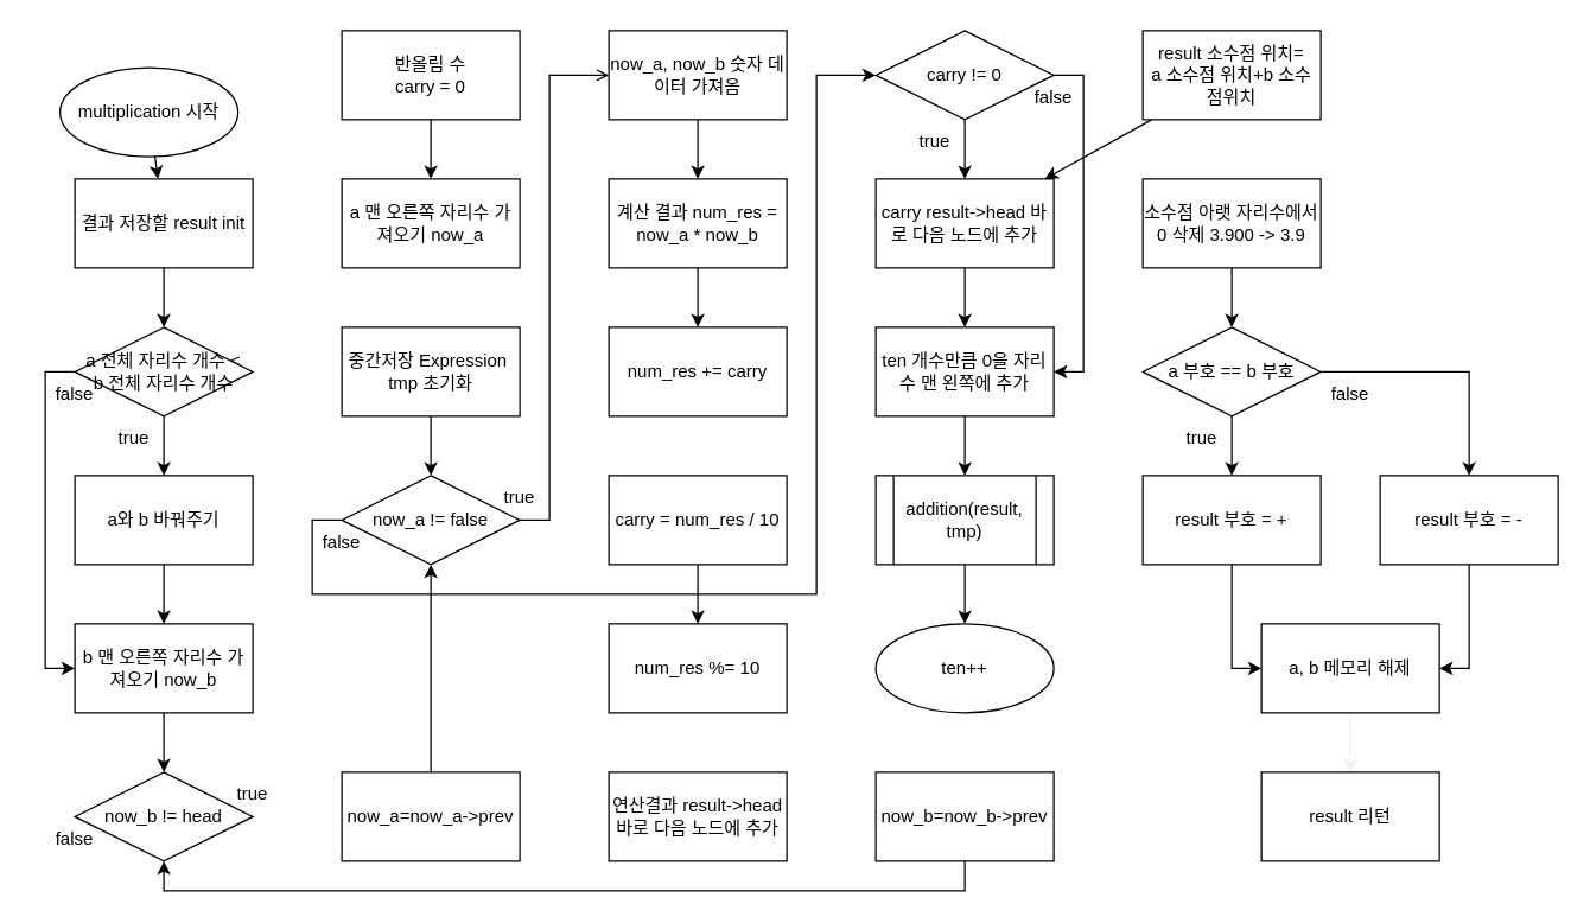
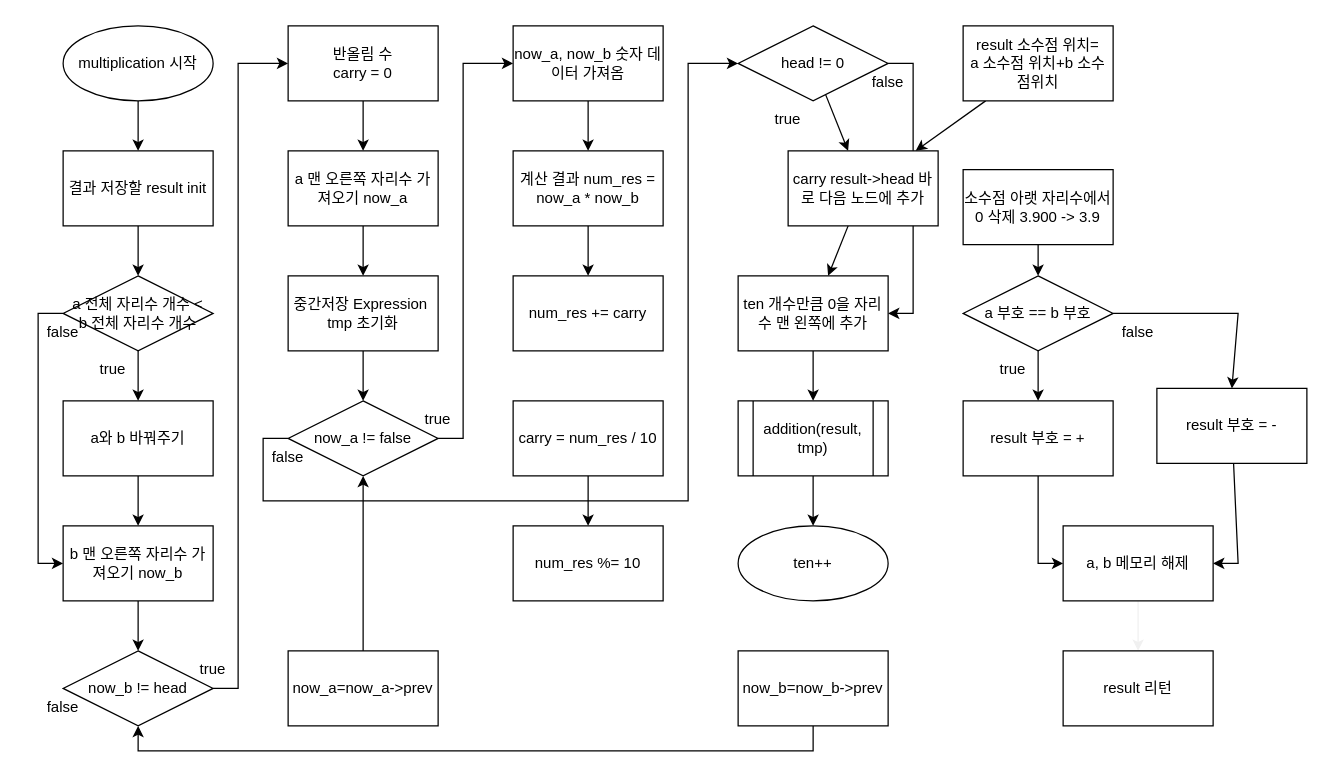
  <mxCell id="0" />
  <mxCell id="1" parent="0" />
  <mxCell id="2" value="" style="edgeStyle=none;html=1;" edge="1" parent="1" source="3" target="5"><mxGeometry relative="1" as="geometry" /></mxCell>
- <mxCell id="3" value="multiplication 시작" style="ellipse;whiteSpace=wrap;html=1;" vertex="1" parent="1"><mxGeometry x="40" y="45" width="120" height="60" as="geometry" /></mxCell>
+ <mxCell id="3" value="multiplication 시작" style="ellipse;whiteSpace=wrap;html=1;" vertex="1" parent="1"><mxGeometry x="50" y="20" width="120" height="60" as="geometry" /></mxCell>
  <mxCell id="4" value="" style="edgeStyle=none;html=1;" edge="1" parent="1" source="5" target="8"><mxGeometry relative="1" as="geometry" /></mxCell>
  <mxCell id="5" value="결과 저장할 result init" style="rounded=0;whiteSpace=wrap;html=1;" vertex="1" parent="1"><mxGeometry x="50" y="120" width="120" height="60" as="geometry" /></mxCell>
  <mxCell id="6" value="" style="edgeStyle=none;html=1;" edge="1" parent="1" source="8" target="10"><mxGeometry relative="1" as="geometry" /></mxCell>
  <mxCell id="7" style="edgeStyle=none;html=1;exitX=0;exitY=0.5;exitDx=0;exitDy=0;entryX=0;entryY=0.5;entryDx=0;entryDy=0;rounded=0;" edge="1" parent="1" source="8" target="13"><mxGeometry relative="1" as="geometry"><Array as="points"><mxPoint x="30" y="250" /><mxPoint x="30" y="450" /></Array></mxGeometry></mxCell>
  <mxCell id="8" value="a 전체 자리수 개수 &amp;lt;&lt;br&gt;b 전체 자리수 개수" style="rhombus;whiteSpace=wrap;html=1;" vertex="1" parent="1"><mxGeometry x="50" y="220" width="120" height="60" as="geometry" /></mxCell>
  <mxCell id="9" value="" style="edgeStyle=none;html=1;" edge="1" parent="1" source="10" target="13"><mxGeometry relative="1" as="geometry" /></mxCell>
  <mxCell id="10" value="a와 b 바꿔주기" style="rounded=0;whiteSpace=wrap;html=1;" vertex="1" parent="1"><mxGeometry x="50" y="320" width="120" height="60" as="geometry" /></mxCell>
  <mxCell id="11" value="true" style="text;html=1;strokeColor=none;fillColor=none;align=center;verticalAlign=middle;whiteSpace=wrap;rounded=0;" vertex="1" parent="1"><mxGeometry x="60" y="280" width="60" height="30" as="geometry" /></mxCell>
  <mxCell id="12" value="" style="edgeStyle=none;rounded=0;html=1;" edge="1" parent="1" source="13" target="16"><mxGeometry relative="1" as="geometry" /></mxCell>
  <mxCell id="13" value="b 맨 오른쪽 자리수 가져오기 now_b" style="rounded=0;whiteSpace=wrap;html=1;" vertex="1" parent="1"><mxGeometry x="50" y="420" width="120" height="60" as="geometry" /></mxCell>
  <mxCell id="14" value="false" style="text;html=1;strokeColor=none;fillColor=none;align=center;verticalAlign=middle;whiteSpace=wrap;rounded=0;" vertex="1" parent="1"><mxGeometry x="20" y="250" width="60" height="30" as="geometry" /></mxCell>
+ <mxCell id="15" style="edgeStyle=none;rounded=0;html=1;entryX=0;entryY=0.5;entryDx=0;entryDy=0;" edge="1" parent="1" source="16" target="18"><mxGeometry relative="1" as="geometry"><Array as="points"><mxPoint x="190" y="550" /><mxPoint x="190" y="50" /></Array></mxGeometry></mxCell>
  <mxCell id="16" value="now_b != head" style="rhombus;whiteSpace=wrap;html=1;" vertex="1" parent="1"><mxGeometry x="50" y="520" width="120" height="60" as="geometry" /></mxCell>
  <mxCell id="17" value="" style="edgeStyle=none;rounded=0;html=1;" edge="1" parent="1" source="18" target="21"><mxGeometry relative="1" as="geometry" /></mxCell>
  <mxCell id="18" value="반올림 수&lt;br&gt;carry = 0" style="rounded=0;whiteSpace=wrap;html=1;" vertex="1" parent="1"><mxGeometry x="230" y="20" width="120" height="60" as="geometry" /></mxCell>
  <mxCell id="19" value="true" style="text;html=1;strokeColor=none;fillColor=none;align=center;verticalAlign=middle;whiteSpace=wrap;rounded=0;" vertex="1" parent="1"><mxGeometry x="140" y="520" width="60" height="30" as="geometry" /></mxCell>
+ <mxCell id="20" value="" style="edgeStyle=none;rounded=0;html=1;" edge="1" parent="1" source="21" target="23"><mxGeometry relative="1" as="geometry" /></mxCell>
  <mxCell id="21" value="a 맨 오른쪽 자리수 가져오기 now_a" style="rounded=0;whiteSpace=wrap;html=1;" vertex="1" parent="1"><mxGeometry x="230" y="120" width="120" height="60" as="geometry" /></mxCell>
  <mxCell id="22" value="" style="edgeStyle=none;rounded=0;html=1;" edge="1" parent="1" source="23" target="26"><mxGeometry relative="1" as="geometry" /></mxCell>
  <mxCell id="23" value="중간저장 Expression&amp;nbsp; tmp 초기화" style="rounded=0;whiteSpace=wrap;html=1;" vertex="1" parent="1"><mxGeometry x="230" y="220" width="120" height="60" as="geometry" /></mxCell>
- <mxCell id="24" style="edgeStyle=none;rounded=0;html=1;entryX=0;entryY=0.5;entryDx=0;entryDy=0;endArrow=open;" edge="1" parent="1" source="26" target="28"><mxGeometry relative="1" as="geometry"><Array as="points"><mxPoint x="370" y="350" /><mxPoint x="370" y="50" /><mxPoint x="380" y="50" /></Array></mxGeometry></mxCell>
+ <mxCell id="24" style="edgeStyle=none;rounded=0;html=1;entryX=0;entryY=0.5;entryDx=0;entryDy=0;" edge="1" parent="1" source="26" target="28"><mxGeometry relative="1" as="geometry"><Array as="points"><mxPoint x="370" y="350" /><mxPoint x="370" y="50" /><mxPoint x="380" y="50" /></Array></mxGeometry></mxCell>
  <mxCell id="25" style="edgeStyle=none;rounded=0;html=1;exitX=0;exitY=0.5;exitDx=0;exitDy=0;entryX=0;entryY=0.5;entryDx=0;entryDy=0;" edge="1" parent="1" source="26" target="41"><mxGeometry relative="1" as="geometry"><Array as="points"><mxPoint x="210" y="350" /><mxPoint x="210" y="400" /><mxPoint x="550" y="400" /><mxPoint x="550" y="50" /></Array></mxGeometry></mxCell>
  <mxCell id="26" value="now_a != false" style="rhombus;whiteSpace=wrap;html=1;" vertex="1" parent="1"><mxGeometry x="230" y="320" width="120" height="60" as="geometry" /></mxCell>
  <mxCell id="27" value="" style="edgeStyle=none;rounded=0;html=1;" edge="1" parent="1" source="28" target="31"><mxGeometry relative="1" as="geometry" /></mxCell>
  <mxCell id="28" value="now_a, now_b 숫자 데이터 가져옴" style="rounded=0;whiteSpace=wrap;html=1;" vertex="1" parent="1"><mxGeometry x="410" y="20" width="120" height="60" as="geometry" /></mxCell>
  <mxCell id="29" value="true" style="text;html=1;strokeColor=none;fillColor=none;align=center;verticalAlign=middle;whiteSpace=wrap;rounded=0;" vertex="1" parent="1"><mxGeometry x="320" y="320" width="60" height="30" as="geometry" /></mxCell>
  <mxCell id="30" value="" style="edgeStyle=none;rounded=0;html=1;" edge="1" parent="1" source="31" target="32"><mxGeometry relative="1" as="geometry" /></mxCell>
  <mxCell id="31" value="계산 결과 num_res =&lt;br&gt;now_a * now_b" style="rounded=0;whiteSpace=wrap;html=1;" vertex="1" parent="1"><mxGeometry x="410" y="120" width="120" height="60" as="geometry" /></mxCell>
  <mxCell id="32" value="num_res += carry" style="rounded=0;whiteSpace=wrap;html=1;" vertex="1" parent="1"><mxGeometry x="410" y="220" width="120" height="60" as="geometry" /></mxCell>
  <mxCell id="33" value="" style="edgeStyle=none;rounded=0;html=1;" edge="1" parent="1" source="34" target="35"><mxGeometry relative="1" as="geometry" /></mxCell>
  <mxCell id="34" value="carry = num_res / 10" style="rounded=0;whiteSpace=wrap;html=1;" vertex="1" parent="1"><mxGeometry x="410" y="320" width="120" height="60" as="geometry" /></mxCell>
  <mxCell id="35" value="num_res %= 10" style="rounded=0;whiteSpace=wrap;html=1;" vertex="1" parent="1"><mxGeometry x="410" y="420" width="120" height="60" as="geometry" /></mxCell>
- <mxCell id="36" value="연산결과 result-&amp;gt;head 바로 다음 노드에 추가" style="rounded=0;whiteSpace=wrap;html=1;" vertex="1" parent="1"><mxGeometry x="410" y="520" width="120" height="60" as="geometry" /></mxCell>
  <mxCell id="37" style="edgeStyle=none;rounded=0;html=1;entryX=0.5;entryY=1;entryDx=0;entryDy=0;" edge="1" parent="1" source="38" target="26"><mxGeometry relative="1" as="geometry" /></mxCell>
  <mxCell id="38" value="now_a=now_a-&amp;gt;prev" style="rounded=0;whiteSpace=wrap;html=1;" vertex="1" parent="1"><mxGeometry x="230" y="520" width="120" height="60" as="geometry" /></mxCell>
  <mxCell id="39" value="" style="edgeStyle=none;rounded=0;html=1;" edge="1" parent="1" source="41" target="44"><mxGeometry relative="1" as="geometry" /></mxCell>
  <mxCell id="40" style="edgeStyle=none;rounded=0;html=1;exitX=1;exitY=0.5;exitDx=0;exitDy=0;entryX=1;entryY=0.5;entryDx=0;entryDy=0;" edge="1" parent="1" source="41" target="46"><mxGeometry relative="1" as="geometry"><Array as="points"><mxPoint x="730" y="50" /><mxPoint x="730" y="250" /></Array></mxGeometry></mxCell>
- <mxCell id="41" value="carry != 0" style="rhombus;whiteSpace=wrap;html=1;" vertex="1" parent="1"><mxGeometry x="590" y="20" width="120" height="60" as="geometry" /></mxCell>
+ <mxCell id="41" value="head != 0" style="rhombus;whiteSpace=wrap;html=1;" vertex="1" parent="1"><mxGeometry x="590" y="20" width="120" height="60" as="geometry" /></mxCell>
  <mxCell id="42" value="false" style="text;html=1;strokeColor=none;fillColor=none;align=center;verticalAlign=middle;whiteSpace=wrap;rounded=0;" vertex="1" parent="1"><mxGeometry x="200" y="350" width="60" height="30" as="geometry" /></mxCell>
  <mxCell id="43" value="" style="edgeStyle=none;rounded=0;html=1;" edge="1" parent="1" source="44" target="46"><mxGeometry relative="1" as="geometry" /></mxCell>
- <mxCell id="44" value="carry result-&amp;gt;head 바로 다음 노드에 추가" style="rounded=0;whiteSpace=wrap;html=1;" vertex="1" parent="1"><mxGeometry x="590" y="120" width="120" height="60" as="geometry" /></mxCell>
+ <mxCell id="44" value="carry result-&amp;gt;head 바로 다음 노드에 추가" style="rounded=0;whiteSpace=wrap;html=1;" vertex="1" parent="1"><mxGeometry x="630" y="120" width="120" height="60" as="geometry" /></mxCell>
  <mxCell id="45" value="" style="edgeStyle=none;rounded=0;html=1;" edge="1" parent="1" source="46" target="50"><mxGeometry relative="1" as="geometry" /></mxCell>
  <mxCell id="46" value="ten 개수만큼 0을 자리수 맨 왼쪽에 추가" style="rounded=0;whiteSpace=wrap;html=1;" vertex="1" parent="1"><mxGeometry x="590" y="220" width="120" height="60" as="geometry" /></mxCell>
  <mxCell id="47" value="true" style="text;html=1;strokeColor=none;fillColor=none;align=center;verticalAlign=middle;whiteSpace=wrap;rounded=0;" vertex="1" parent="1"><mxGeometry x="600" y="80" width="60" height="30" as="geometry" /></mxCell>
  <mxCell id="48" value="false" style="text;html=1;strokeColor=none;fillColor=none;align=center;verticalAlign=middle;whiteSpace=wrap;rounded=0;" vertex="1" parent="1"><mxGeometry x="680" y="50" width="60" height="30" as="geometry" /></mxCell>
  <mxCell id="49" value="" style="edgeStyle=none;rounded=0;html=1;" edge="1" parent="1" source="50" target="51"><mxGeometry relative="1" as="geometry" /></mxCell>
  <mxCell id="50" value="addition(result, tmp)" style="shape=process;whiteSpace=wrap;html=1;backgroundOutline=1;" vertex="1" parent="1"><mxGeometry x="590" y="320" width="120" height="60" as="geometry" /></mxCell>
  <mxCell id="51" value="ten++" style="ellipse;whiteSpace=wrap;html=1;" vertex="1" parent="1"><mxGeometry x="590" y="420" width="120" height="60" as="geometry" /></mxCell>
  <mxCell id="52" style="edgeStyle=none;rounded=0;html=1;entryX=0.5;entryY=1;entryDx=0;entryDy=0;" edge="1" parent="1" source="53" target="16"><mxGeometry relative="1" as="geometry"><Array as="points"><mxPoint x="650" y="600" /><mxPoint x="110" y="600" /></Array></mxGeometry></mxCell>
  <mxCell id="53" value="now_b=now_b-&amp;gt;prev" style="rounded=0;whiteSpace=wrap;html=1;" vertex="1" parent="1"><mxGeometry x="590" y="520" width="120" height="60" as="geometry" /></mxCell>
  <mxCell id="54" value="" style="edgeStyle=none;rounded=0;html=1;" edge="1" parent="1" source="55" target="44"><mxGeometry relative="1" as="geometry" /></mxCell>
  <mxCell id="55" value="result 소수점 위치=&lt;br&gt;a 소수점 위치+b 소수점위치" style="rounded=0;whiteSpace=wrap;html=1;" vertex="1" parent="1"><mxGeometry x="770" y="20" width="120" height="60" as="geometry" /></mxCell>
  <mxCell id="56" value="" style="edgeStyle=none;rounded=0;html=1;" edge="1" parent="1" source="57" target="61"><mxGeometry relative="1" as="geometry" /></mxCell>
- <mxCell id="57" value="소수점 아랫 자리수에서 0 삭제 3.900 -&amp;gt; 3.9" style="rounded=0;whiteSpace=wrap;html=1;" vertex="1" parent="1"><mxGeometry x="770" y="120" width="120" height="60" as="geometry" /></mxCell>
+ <mxCell id="57" value="소수점 아랫 자리수에서 0 삭제 3.900 -&amp;gt; 3.9" style="rounded=0;whiteSpace=wrap;html=1;" vertex="1" parent="1"><mxGeometry x="770" y="135" width="120" height="60" as="geometry" /></mxCell>
  <mxCell id="58" value="false" style="text;html=1;strokeColor=none;fillColor=none;align=center;verticalAlign=middle;whiteSpace=wrap;rounded=0;" vertex="1" parent="1"><mxGeometry x="20" y="550" width="60" height="30" as="geometry" /></mxCell>
  <mxCell id="59" value="" style="edgeStyle=none;rounded=0;html=1;" edge="1" parent="1" source="61" target="63"><mxGeometry relative="1" as="geometry" /></mxCell>
  <mxCell id="60" style="edgeStyle=none;rounded=0;html=1;entryX=0.5;entryY=0;entryDx=0;entryDy=0;" edge="1" parent="1" source="61" target="65"><mxGeometry relative="1" as="geometry"><Array as="points"><mxPoint x="910" y="250" /><mxPoint x="970" y="250" /><mxPoint x="990" y="250" /></Array></mxGeometry></mxCell>
  <mxCell id="61" value="a 부호 == b 부호" style="rhombus;whiteSpace=wrap;html=1;" vertex="1" parent="1"><mxGeometry x="770" y="220" width="120" height="60" as="geometry" /></mxCell>
  <mxCell id="62" style="edgeStyle=none;rounded=0;html=1;entryX=0;entryY=0.5;entryDx=0;entryDy=0;" edge="1" parent="1" source="63" target="69"><mxGeometry relative="1" as="geometry"><Array as="points"><mxPoint x="830" y="450" /></Array></mxGeometry></mxCell>
  <mxCell id="63" value="result 부호 = +" style="rounded=0;whiteSpace=wrap;html=1;" vertex="1" parent="1"><mxGeometry x="770" y="320" width="120" height="60" as="geometry" /></mxCell>
  <mxCell id="64" style="edgeStyle=none;rounded=0;html=1;entryX=1;entryY=0.5;entryDx=0;entryDy=0;" edge="1" parent="1" source="65" target="69"><mxGeometry relative="1" as="geometry"><Array as="points"><mxPoint x="990" y="450" /></Array></mxGeometry></mxCell>
- <mxCell id="65" value="result 부호 = -" style="rounded=0;whiteSpace=wrap;html=1;" vertex="1" parent="1"><mxGeometry x="930" y="320" width="120" height="60" as="geometry" /></mxCell>
+ <mxCell id="65" value="result 부호 = -" style="rounded=0;whiteSpace=wrap;html=1;" vertex="1" parent="1"><mxGeometry x="925" y="310" width="120" height="60" as="geometry" /></mxCell>
  <mxCell id="66" value="true" style="text;html=1;strokeColor=none;fillColor=none;align=center;verticalAlign=middle;whiteSpace=wrap;rounded=0;" vertex="1" parent="1"><mxGeometry x="780" y="280" width="60" height="30" as="geometry" /></mxCell>
  <mxCell id="67" value="false" style="text;html=1;strokeColor=none;fillColor=none;align=center;verticalAlign=middle;whiteSpace=wrap;rounded=0;" vertex="1" parent="1"><mxGeometry x="880" y="250" width="60" height="30" as="geometry" /></mxCell>
  <mxCell id="68" value="" style="edgeStyle=none;rounded=0;html=1;strokeColor=#f0f0f0;" edge="1" parent="1" source="69" target="70"><mxGeometry relative="1" as="geometry" /></mxCell>
  <mxCell id="69" value="a, b 메모리 해제" style="rounded=0;whiteSpace=wrap;html=1;" vertex="1" parent="1"><mxGeometry x="850" y="420" width="120" height="60" as="geometry" /></mxCell>
  <mxCell id="70" value="result 리턴" style="rounded=0;whiteSpace=wrap;html=1;" vertex="1" parent="1"><mxGeometry x="850" y="520" width="120" height="60" as="geometry" /></mxCell>
